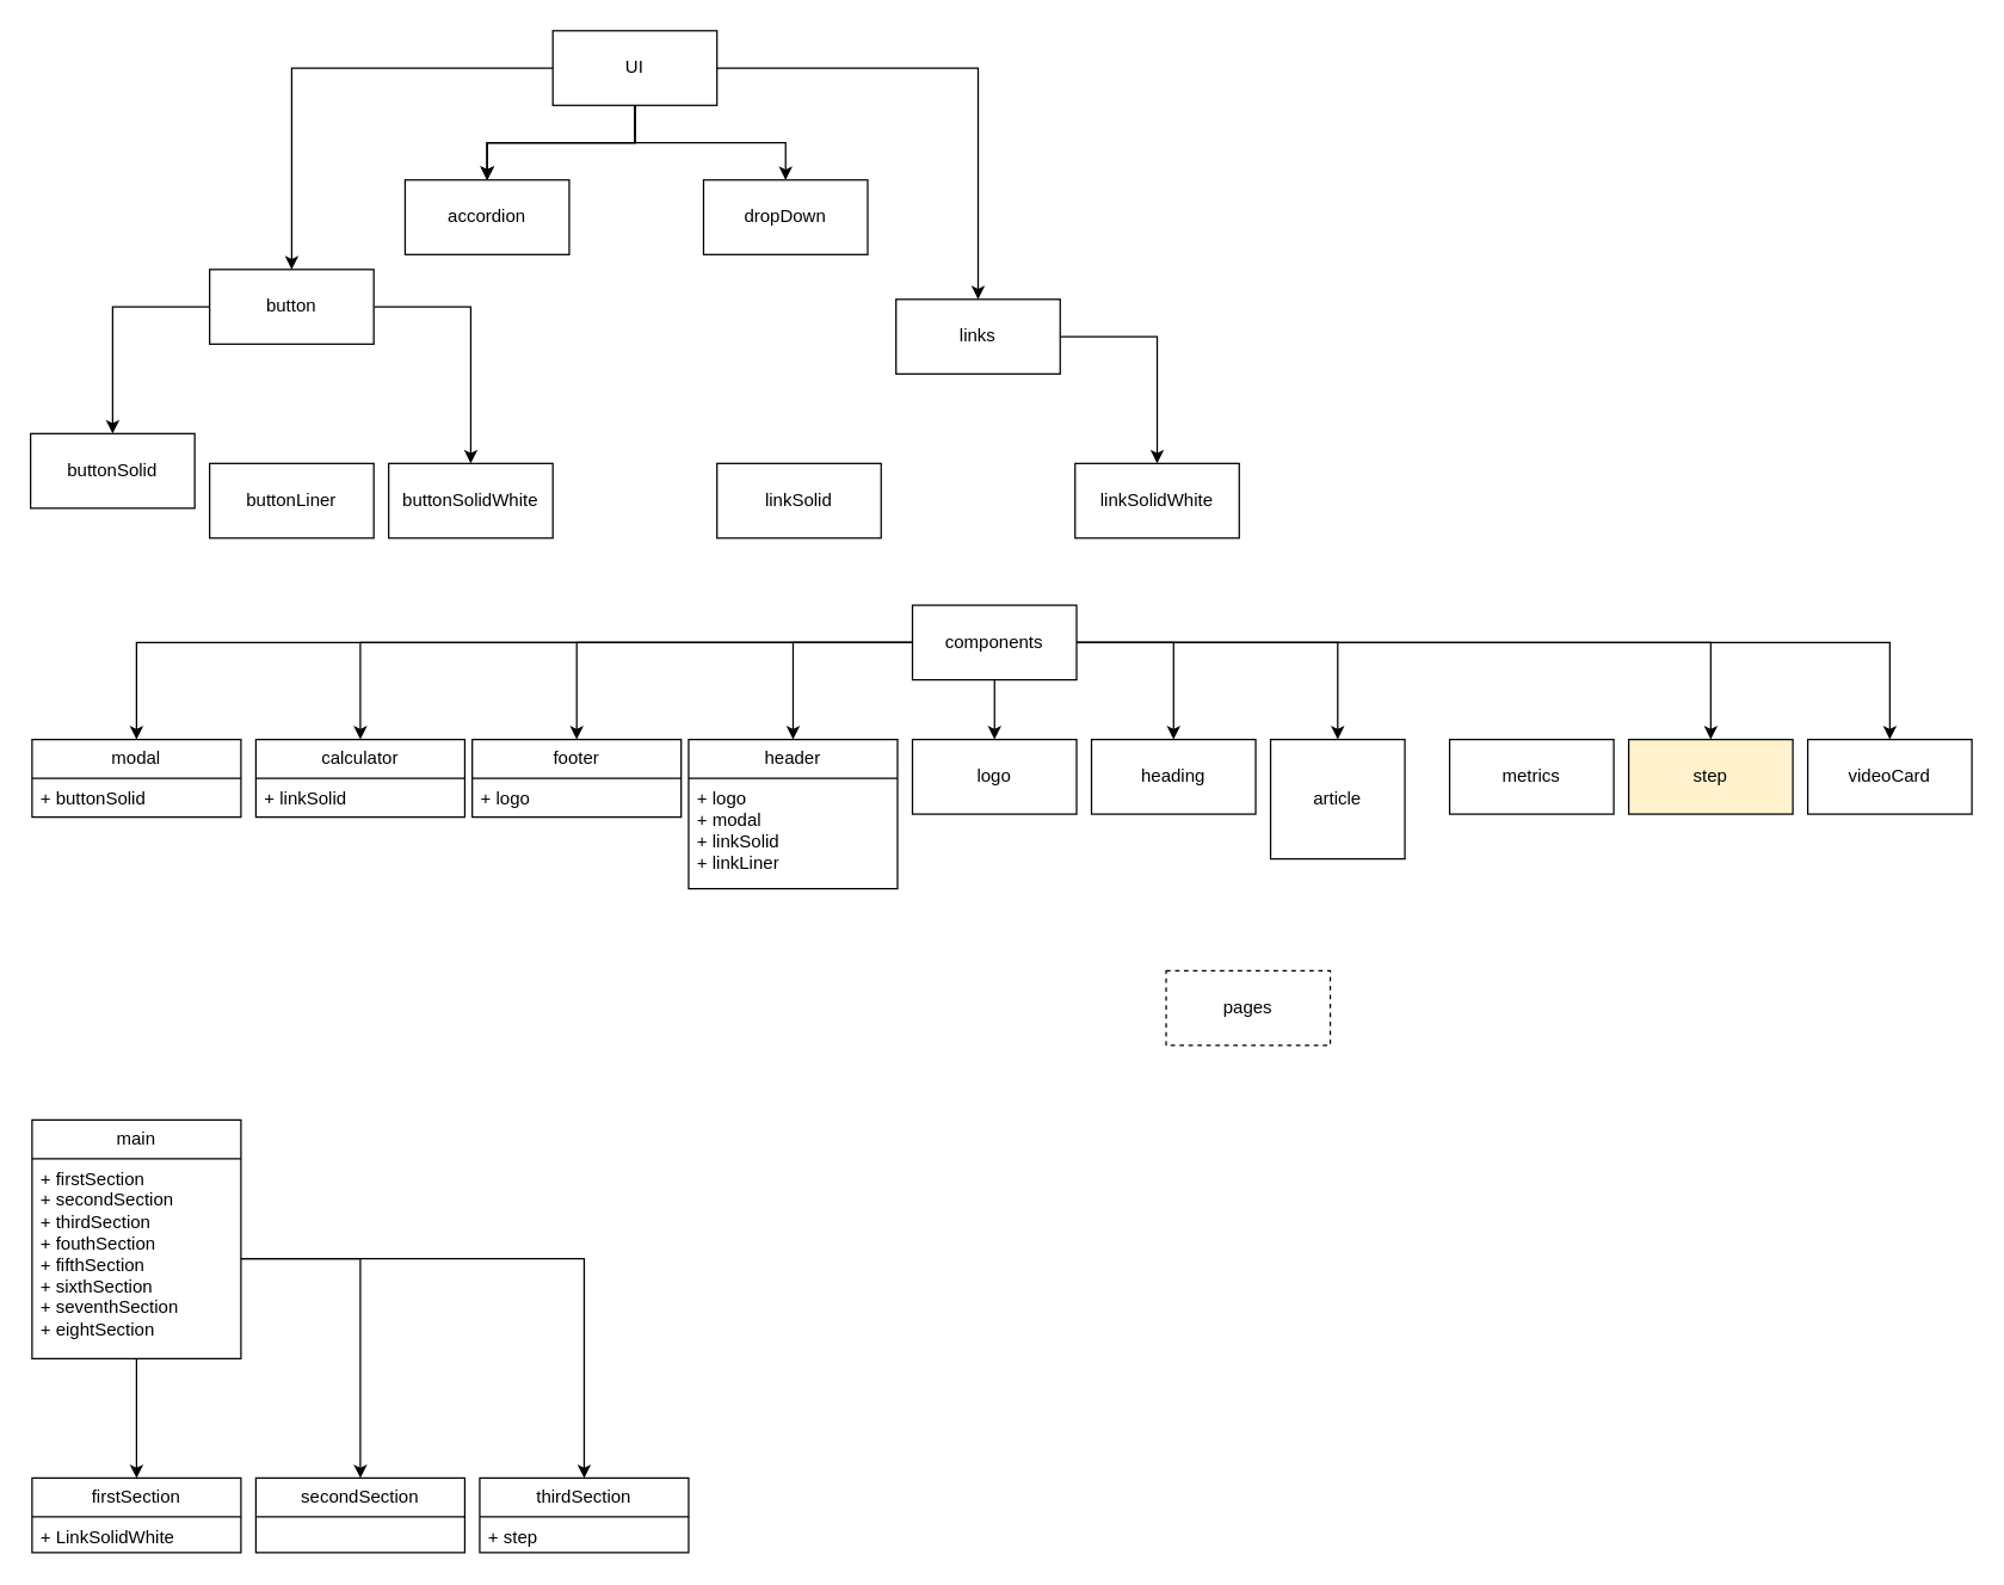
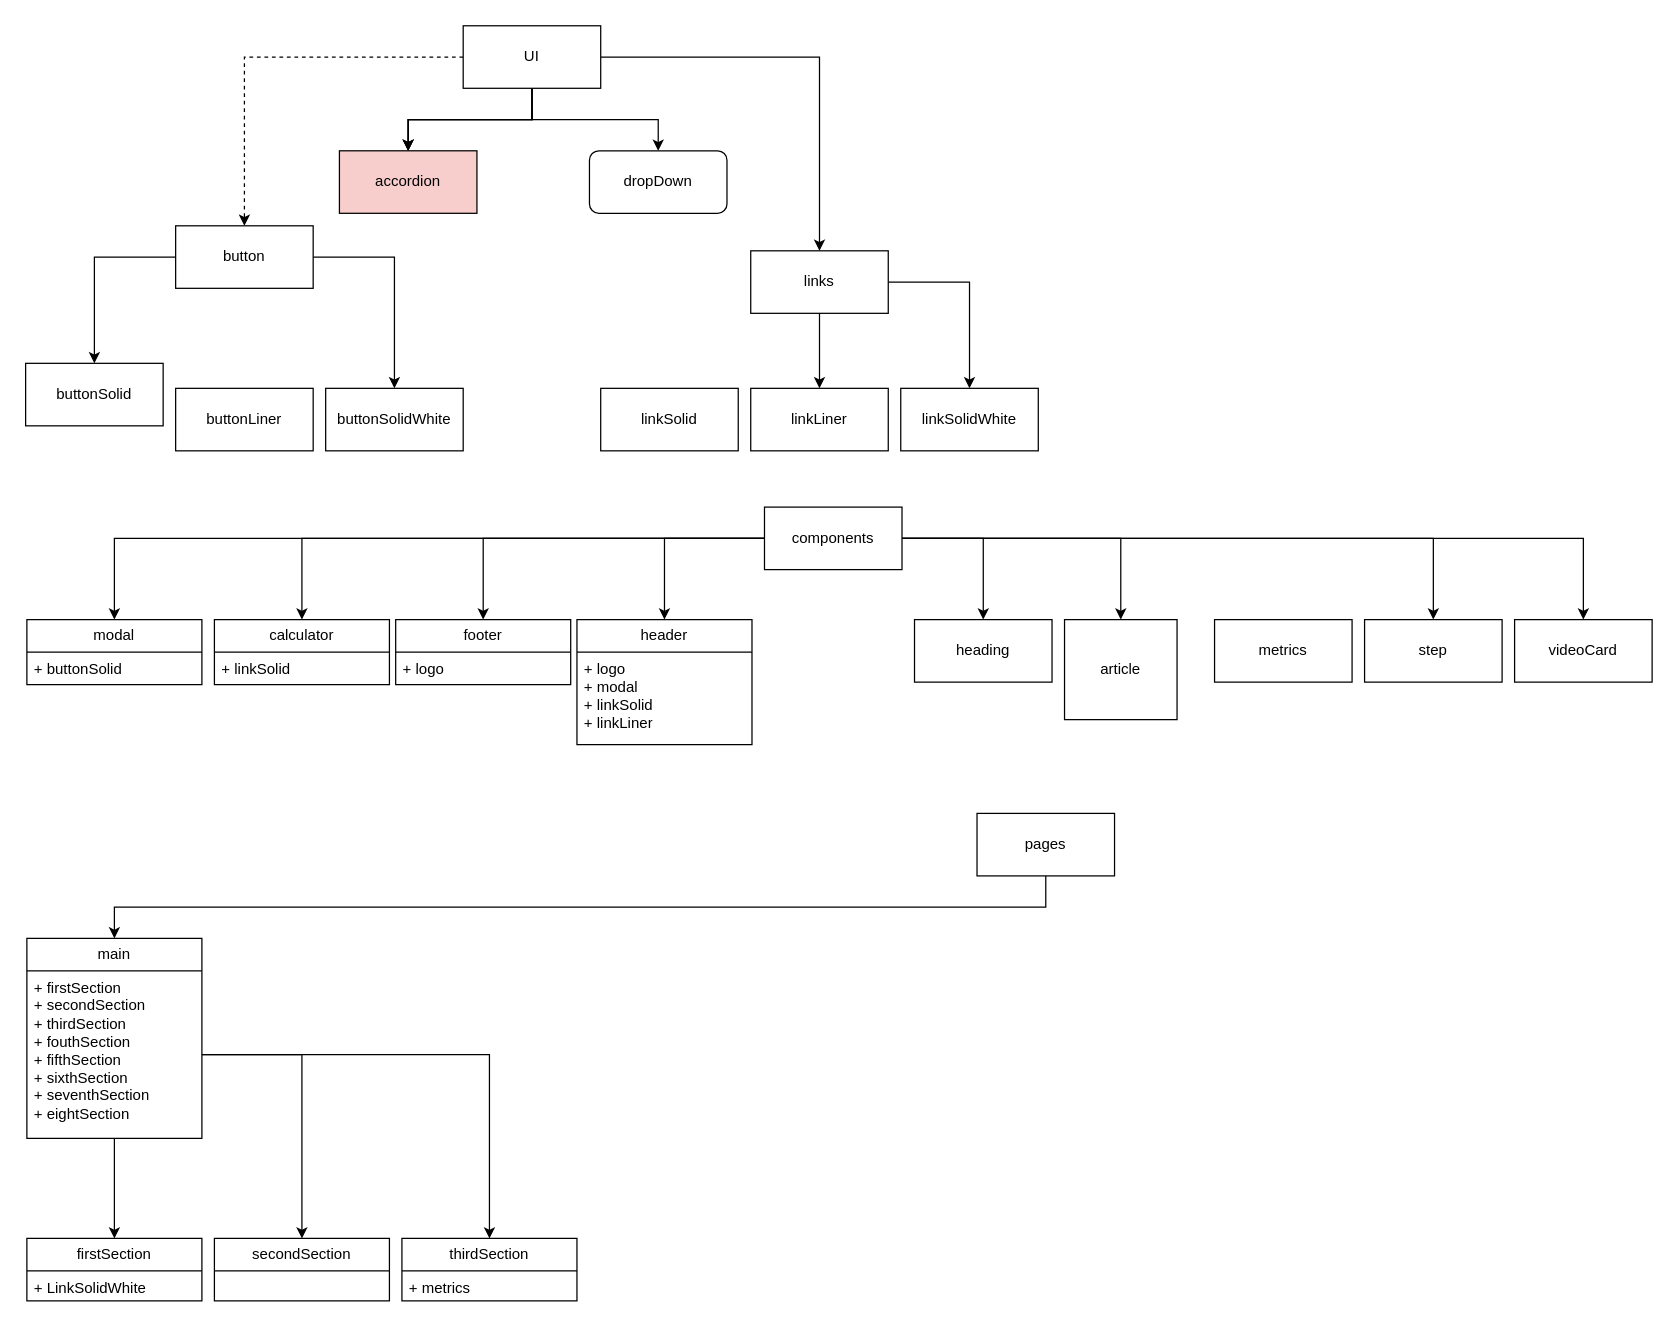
  <mxCell id="0" />
  <mxCell id="1" parent="0" />
- <mxCell id="2" value="" style="edgeStyle=orthogonalEdgeStyle;rounded=0;orthogonalLoop=1;jettySize=auto;html=1;" edge="1" parent="1" source="8" target="11"><mxGeometry relative="1" as="geometry" /></mxCell>
+ <mxCell id="2" value="" style="edgeStyle=orthogonalEdgeStyle;rounded=0;orthogonalLoop=1;jettySize=auto;html=1;dashed=1;" edge="1" parent="1" source="8" target="11"><mxGeometry relative="1" as="geometry" /></mxCell>
  <mxCell id="3" style="edgeStyle=orthogonalEdgeStyle;rounded=0;orthogonalLoop=1;jettySize=auto;html=1;" edge="1" parent="1" source="8" target="14"><mxGeometry relative="1" as="geometry" /></mxCell>
  <mxCell id="4" value="" style="edgeStyle=orthogonalEdgeStyle;rounded=0;orthogonalLoop=1;jettySize=auto;html=1;" edge="1" parent="1" source="8" target="21"><mxGeometry relative="1" as="geometry" /></mxCell>
  <mxCell id="5" value="" style="edgeStyle=orthogonalEdgeStyle;rounded=0;orthogonalLoop=1;jettySize=auto;html=1;" edge="1" parent="1" source="8" target="21"><mxGeometry relative="1" as="geometry" /></mxCell>
  <mxCell id="6" value="" style="edgeStyle=orthogonalEdgeStyle;rounded=0;orthogonalLoop=1;jettySize=auto;html=1;" edge="1" parent="1" source="8" target="21"><mxGeometry relative="1" as="geometry" /></mxCell>
  <mxCell id="7" style="edgeStyle=orthogonalEdgeStyle;rounded=0;orthogonalLoop=1;jettySize=auto;html=1;" edge="1" parent="1" source="8" target="22"><mxGeometry relative="1" as="geometry" /></mxCell>
  <mxCell id="8" value="UI" style="html=1;whiteSpace=wrap;" vertex="1" parent="1"><mxGeometry x="370" y="20" width="110" height="50" as="geometry" /></mxCell>
  <mxCell id="9" value="" style="edgeStyle=orthogonalEdgeStyle;rounded=0;orthogonalLoop=1;jettySize=auto;html=1;" edge="1" parent="1" source="11" target="15"><mxGeometry relative="1" as="geometry" /></mxCell>
  <mxCell id="10" style="edgeStyle=orthogonalEdgeStyle;rounded=0;orthogonalLoop=1;jettySize=auto;html=1;" edge="1" parent="1" source="11" target="17"><mxGeometry relative="1" as="geometry" /></mxCell>
  <mxCell id="11" value="button" style="html=1;whiteSpace=wrap;" vertex="1" parent="1"><mxGeometry x="140" y="180" width="110" height="50" as="geometry" /></mxCell>
+ <mxCell id="12" style="edgeStyle=orthogonalEdgeStyle;rounded=0;orthogonalLoop=1;jettySize=auto;html=1;" edge="1" parent="1" source="14" target="19"><mxGeometry relative="1" as="geometry" /></mxCell>
  <mxCell id="13" style="edgeStyle=orthogonalEdgeStyle;rounded=0;orthogonalLoop=1;jettySize=auto;html=1;" edge="1" parent="1" source="14" target="20"><mxGeometry relative="1" as="geometry" /></mxCell>
  <mxCell id="14" value="links" style="html=1;whiteSpace=wrap;" vertex="1" parent="1"><mxGeometry x="600" y="200" width="110" height="50" as="geometry" /></mxCell>
  <mxCell id="15" value="buttonSolid" style="html=1;whiteSpace=wrap;" vertex="1" parent="1"><mxGeometry x="20" y="290" width="110" height="50" as="geometry" /></mxCell>
  <mxCell id="16" value="buttonLiner" style="html=1;whiteSpace=wrap;" vertex="1" parent="1"><mxGeometry x="140" y="310" width="110" height="50" as="geometry" /></mxCell>
  <mxCell id="17" value="buttonSolidWhite" style="html=1;whiteSpace=wrap;" vertex="1" parent="1"><mxGeometry x="260" y="310" width="110" height="50" as="geometry" /></mxCell>
  <mxCell id="18" value="linkSolid" style="html=1;whiteSpace=wrap;" vertex="1" parent="1"><mxGeometry x="480" y="310" width="110" height="50" as="geometry" /></mxCell>
+ <mxCell id="19" value="linkLiner" style="html=1;whiteSpace=wrap;" vertex="1" parent="1"><mxGeometry x="600" y="310" width="110" height="50" as="geometry" /></mxCell>
  <mxCell id="20" value="linkSolidWhite" style="html=1;whiteSpace=wrap;" vertex="1" parent="1"><mxGeometry x="720" y="310" width="110" height="50" as="geometry" /></mxCell>
- <mxCell id="21" value="accordion" style="html=1;whiteSpace=wrap;" vertex="1" parent="1"><mxGeometry x="271" y="120" width="110" height="50" as="geometry" /></mxCell>
- <mxCell id="22" value="dropDown" style="html=1;whiteSpace=wrap;" vertex="1" parent="1"><mxGeometry x="471" y="120" width="110" height="50" as="geometry" /></mxCell>
+ <mxCell id="21" value="accordion" style="html=1;whiteSpace=wrap;fillColor=#f8cecc;" vertex="1" parent="1"><mxGeometry x="271" y="120" width="110" height="50" as="geometry" /></mxCell>
+ <mxCell id="22" value="dropDown" style="html=1;whiteSpace=wrap;rounded=1;" vertex="1" parent="1"><mxGeometry x="471" y="120" width="110" height="50" as="geometry" /></mxCell>
  <mxCell id="23" style="edgeStyle=orthogonalEdgeStyle;rounded=0;orthogonalLoop=1;jettySize=auto;html=1;" edge="1" parent="1" source="32" target="34"><mxGeometry relative="1" as="geometry" /></mxCell>
- <mxCell id="24" style="edgeStyle=orthogonalEdgeStyle;rounded=0;orthogonalLoop=1;jettySize=auto;html=1;" edge="1" parent="1" source="32" target="33"><mxGeometry relative="1" as="geometry" /></mxCell>
  <mxCell id="25" style="edgeStyle=orthogonalEdgeStyle;rounded=0;orthogonalLoop=1;jettySize=auto;html=1;" edge="1" parent="1" source="32" target="36"><mxGeometry relative="1" as="geometry" /></mxCell>
  <mxCell id="26" style="edgeStyle=orthogonalEdgeStyle;rounded=0;orthogonalLoop=1;jettySize=auto;html=1;" edge="1" parent="1" source="32" target="38"><mxGeometry relative="1" as="geometry" /></mxCell>
  <mxCell id="27" style="edgeStyle=orthogonalEdgeStyle;rounded=0;orthogonalLoop=1;jettySize=auto;html=1;entryX=0.5;entryY=0;entryDx=0;entryDy=0;" edge="1" parent="1" source="32" target="39"><mxGeometry relative="1" as="geometry" /></mxCell>
  <mxCell id="28" style="edgeStyle=orthogonalEdgeStyle;rounded=0;orthogonalLoop=1;jettySize=auto;html=1;" edge="1" parent="1" source="32" target="40"><mxGeometry relative="1" as="geometry" /></mxCell>
  <mxCell id="29" style="edgeStyle=orthogonalEdgeStyle;rounded=0;orthogonalLoop=1;jettySize=auto;html=1;" edge="1" parent="1" source="32" target="43"><mxGeometry relative="1" as="geometry"><mxPoint x="711" y="425" as="sourcePoint" /></mxGeometry></mxCell>
  <mxCell id="30" style="edgeStyle=orthogonalEdgeStyle;rounded=0;orthogonalLoop=1;jettySize=auto;html=1;" edge="1" parent="1" source="32" target="44"><mxGeometry relative="1" as="geometry" /></mxCell>
  <mxCell id="31" style="edgeStyle=orthogonalEdgeStyle;rounded=0;orthogonalLoop=1;jettySize=auto;html=1;" edge="1" parent="1" source="32" target="45"><mxGeometry relative="1" as="geometry" /></mxCell>
  <mxCell id="32" value="components" style="html=1;whiteSpace=wrap;" vertex="1" parent="1"><mxGeometry x="611" y="405" width="110" height="50" as="geometry" /></mxCell>
- <mxCell id="33" value="logo" style="html=1;whiteSpace=wrap;" vertex="1" parent="1"><mxGeometry x="611" y="495" width="110" height="50" as="geometry" /></mxCell>
  <mxCell id="34" value="header" style="swimlane;fontStyle=0;childLayout=stackLayout;horizontal=1;startSize=26;fillColor=none;horizontalStack=0;resizeParent=1;resizeParentMax=0;resizeLast=0;collapsible=1;marginBottom=0;whiteSpace=wrap;html=1;" vertex="1" parent="1"><mxGeometry x="461" y="495" width="140" height="100" as="geometry" /></mxCell>
  <mxCell id="35" value="+ logo&lt;br&gt;+ modal&lt;br&gt;+ linkSolid&lt;br&gt;+ linkLiner" style="text;strokeColor=none;fillColor=none;align=left;verticalAlign=top;spacingLeft=4;spacingRight=4;overflow=hidden;rotatable=0;points=[[0,0.5],[1,0.5]];portConstraint=eastwest;whiteSpace=wrap;html=1;" vertex="1" parent="34"><mxGeometry y="26" width="140" height="74" as="geometry" /></mxCell>
  <mxCell id="36" value="footer" style="swimlane;fontStyle=0;childLayout=stackLayout;horizontal=1;startSize=26;fillColor=none;horizontalStack=0;resizeParent=1;resizeParentMax=0;resizeLast=0;collapsible=1;marginBottom=0;whiteSpace=wrap;html=1;" vertex="1" parent="1"><mxGeometry x="316" y="495" width="140" height="52" as="geometry" /></mxCell>
  <mxCell id="37" value="+ logo" style="text;strokeColor=none;fillColor=none;align=left;verticalAlign=top;spacingLeft=4;spacingRight=4;overflow=hidden;rotatable=0;points=[[0,0.5],[1,0.5]];portConstraint=eastwest;whiteSpace=wrap;html=1;" vertex="1" parent="36"><mxGeometry y="26" width="140" height="26" as="geometry" /></mxCell>
  <mxCell id="38" value="heading" style="html=1;whiteSpace=wrap;" vertex="1" parent="1"><mxGeometry x="731" y="495" width="110" height="50" as="geometry" /></mxCell>
  <mxCell id="39" value="article" style="html=1;whiteSpace=wrap;" vertex="1" parent="1"><mxGeometry x="851" y="495" width="90" height="80" as="geometry" /></mxCell>
  <mxCell id="40" value="calculator" style="swimlane;fontStyle=0;childLayout=stackLayout;horizontal=1;startSize=26;fillColor=none;horizontalStack=0;resizeParent=1;resizeParentMax=0;resizeLast=0;collapsible=1;marginBottom=0;whiteSpace=wrap;html=1;" vertex="1" parent="1"><mxGeometry x="171" y="495" width="140" height="52" as="geometry" /></mxCell>
  <mxCell id="41" value="+ linkSolid" style="text;strokeColor=none;fillColor=none;align=left;verticalAlign=top;spacingLeft=4;spacingRight=4;overflow=hidden;rotatable=0;points=[[0,0.5],[1,0.5]];portConstraint=eastwest;whiteSpace=wrap;html=1;" vertex="1" parent="40"><mxGeometry y="26" width="140" height="26" as="geometry" /></mxCell>
  <mxCell id="42" value="metrics" style="html=1;whiteSpace=wrap;" vertex="1" parent="1"><mxGeometry x="971" y="495" width="110" height="50" as="geometry" /></mxCell>
- <mxCell id="43" value="step" style="html=1;whiteSpace=wrap;fillColor=#fff2cc;" vertex="1" parent="1"><mxGeometry x="1091" y="495" width="110" height="50" as="geometry" /></mxCell>
+ <mxCell id="43" value="step" style="html=1;whiteSpace=wrap;" vertex="1" parent="1"><mxGeometry x="1091" y="495" width="110" height="50" as="geometry" /></mxCell>
  <mxCell id="44" value="videoCard" style="html=1;whiteSpace=wrap;" vertex="1" parent="1"><mxGeometry x="1211" y="495" width="110" height="50" as="geometry" /></mxCell>
  <mxCell id="45" value="modal" style="swimlane;fontStyle=0;childLayout=stackLayout;horizontal=1;startSize=26;fillColor=none;horizontalStack=0;resizeParent=1;resizeParentMax=0;resizeLast=0;collapsible=1;marginBottom=0;whiteSpace=wrap;html=1;" vertex="1" parent="1"><mxGeometry x="21" y="495" width="140" height="52" as="geometry" /></mxCell>
  <mxCell id="46" value="+ buttonSolid" style="text;strokeColor=none;fillColor=none;align=left;verticalAlign=top;spacingLeft=4;spacingRight=4;overflow=hidden;rotatable=0;points=[[0,0.5],[1,0.5]];portConstraint=eastwest;whiteSpace=wrap;html=1;" vertex="1" parent="45"><mxGeometry y="26" width="140" height="26" as="geometry" /></mxCell>
- <mxCell id="48" value="pages" style="html=1;whiteSpace=wrap;dashed=1;" vertex="1" parent="1"><mxGeometry x="781" y="650" width="110" height="50" as="geometry" /></mxCell>
+ <mxCell id="47" style="edgeStyle=orthogonalEdgeStyle;rounded=0;orthogonalLoop=1;jettySize=auto;html=1;exitX=0.5;exitY=1;exitDx=0;exitDy=0;entryX=0.5;entryY=0;entryDx=0;entryDy=0;" edge="1" parent="1" source="48" target="50"><mxGeometry relative="1" as="geometry" /></mxCell>
+ <mxCell id="48" value="pages" style="html=1;whiteSpace=wrap;" vertex="1" parent="1"><mxGeometry x="781" y="650" width="110" height="50" as="geometry" /></mxCell>
  <mxCell id="49" value="" style="edgeStyle=orthogonalEdgeStyle;rounded=0;orthogonalLoop=1;jettySize=auto;html=1;" edge="1" parent="1" source="50" target="52"><mxGeometry relative="1" as="geometry" /></mxCell>
  <mxCell id="50" value="main" style="swimlane;fontStyle=0;childLayout=stackLayout;horizontal=1;startSize=26;fillColor=none;horizontalStack=0;resizeParent=1;resizeParentMax=0;resizeLast=0;collapsible=1;marginBottom=0;whiteSpace=wrap;html=1;" vertex="1" parent="1"><mxGeometry x="21" y="750" width="140" height="160" as="geometry" /></mxCell>
  <mxCell id="51" value="+ firstSection&lt;br&gt;+ secondSection&lt;br&gt;+ thirdSection&lt;br&gt;+ fouthSection&lt;br&gt;+ fifthSection&lt;br&gt;+ sixthSection&lt;br&gt;+ seventhSection&lt;br&gt;+ eightSection" style="text;strokeColor=none;fillColor=none;align=left;verticalAlign=top;spacingLeft=4;spacingRight=4;overflow=hidden;rotatable=0;points=[[0,0.5],[1,0.5]];portConstraint=eastwest;whiteSpace=wrap;html=1;" vertex="1" parent="50"><mxGeometry y="26" width="140" height="134" as="geometry" /></mxCell>
  <mxCell id="52" value="firstSection" style="swimlane;fontStyle=0;childLayout=stackLayout;horizontal=1;startSize=26;fillColor=none;horizontalStack=0;resizeParent=1;resizeParentMax=0;resizeLast=0;collapsible=1;marginBottom=0;whiteSpace=wrap;html=1;" vertex="1" parent="1"><mxGeometry x="21" y="990" width="140" height="50" as="geometry" /></mxCell>
  <mxCell id="53" value="+ LinkSolidWhite" style="text;strokeColor=none;fillColor=none;align=left;verticalAlign=top;spacingLeft=4;spacingRight=4;overflow=hidden;rotatable=0;points=[[0,0.5],[1,0.5]];portConstraint=eastwest;whiteSpace=wrap;html=1;" vertex="1" parent="52"><mxGeometry y="26" width="140" height="24" as="geometry" /></mxCell>
  <mxCell id="54" value="secondSection" style="swimlane;fontStyle=0;childLayout=stackLayout;horizontal=1;startSize=26;fillColor=none;horizontalStack=0;resizeParent=1;resizeParentMax=0;resizeLast=0;collapsible=1;marginBottom=0;whiteSpace=wrap;html=1;" vertex="1" parent="1"><mxGeometry x="171" y="990" width="140" height="50" as="geometry" /></mxCell>
  <mxCell id="55" style="edgeStyle=orthogonalEdgeStyle;rounded=0;orthogonalLoop=1;jettySize=auto;html=1;" edge="1" parent="1" source="51" target="54"><mxGeometry relative="1" as="geometry"><mxPoint x="241" y="1020" as="targetPoint" /></mxGeometry></mxCell>
  <mxCell id="56" value="thirdSection" style="swimlane;fontStyle=0;childLayout=stackLayout;horizontal=1;startSize=26;fillColor=none;horizontalStack=0;resizeParent=1;resizeParentMax=0;resizeLast=0;collapsible=1;marginBottom=0;whiteSpace=wrap;html=1;" vertex="1" parent="1"><mxGeometry x="321" y="990" width="140" height="50" as="geometry" /></mxCell>
- <mxCell id="57" value="+ step" style="text;strokeColor=none;fillColor=none;align=left;verticalAlign=top;spacingLeft=4;spacingRight=4;overflow=hidden;rotatable=0;points=[[0,0.5],[1,0.5]];portConstraint=eastwest;whiteSpace=wrap;html=1;" vertex="1" parent="56"><mxGeometry y="26" width="140" height="24" as="geometry" /></mxCell>
+ <mxCell id="57" value="+ metrics" style="text;strokeColor=none;fillColor=none;align=left;verticalAlign=top;spacingLeft=4;spacingRight=4;overflow=hidden;rotatable=0;points=[[0,0.5],[1,0.5]];portConstraint=eastwest;whiteSpace=wrap;html=1;" vertex="1" parent="56"><mxGeometry y="26" width="140" height="24" as="geometry" /></mxCell>
  <mxCell id="58" style="edgeStyle=orthogonalEdgeStyle;rounded=0;orthogonalLoop=1;jettySize=auto;html=1;" edge="1" parent="1" source="51" target="56"><mxGeometry relative="1" as="geometry" /></mxCell>
